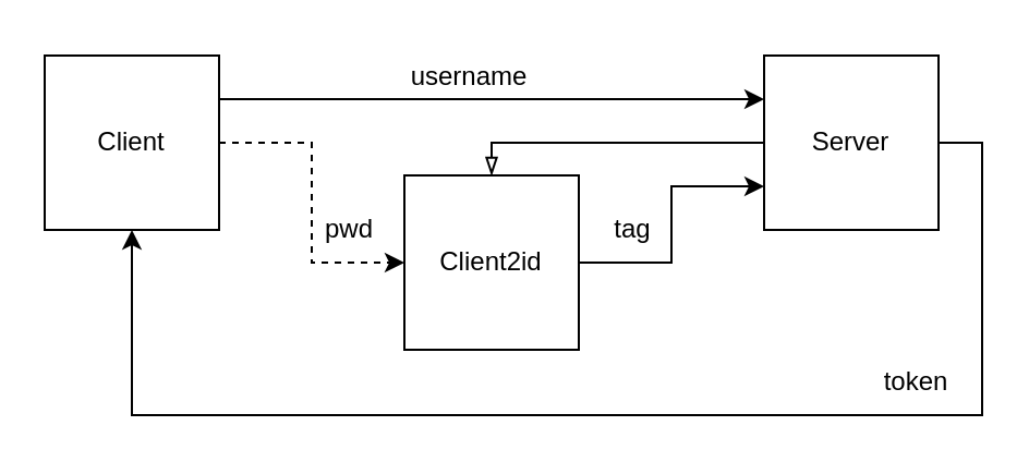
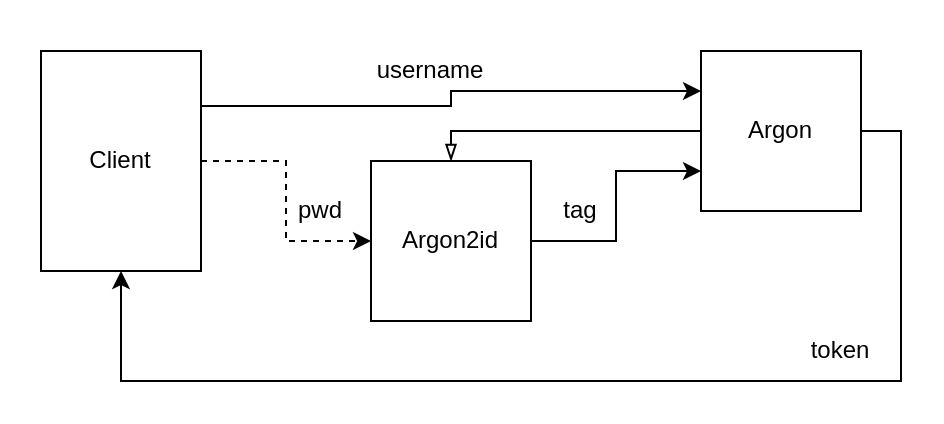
  <mxCell id="0" />
  <mxCell id="1" parent="0" />
  <mxCell id="2" style="edgeStyle=orthogonalEdgeStyle;rounded=0;orthogonalLoop=1;jettySize=auto;html=1;exitX=1;exitY=0.25;exitDx=0;exitDy=0;entryX=0;entryY=0.25;entryDx=0;entryDy=0;" edge="1" parent="1" source="4" target="6"><mxGeometry relative="1" as="geometry" /></mxCell>
  <mxCell id="3" style="edgeStyle=orthogonalEdgeStyle;rounded=0;orthogonalLoop=1;jettySize=auto;html=1;exitX=1;exitY=0.5;exitDx=0;exitDy=0;entryX=0;entryY=0.5;entryDx=0;entryDy=0;dashed=1;" edge="1" parent="1" source="4" target="9"><mxGeometry relative="1" as="geometry" /></mxCell>
- <mxCell id="4" value="Client" style="whiteSpace=wrap;html=1;aspect=fixed;" vertex="1" parent="1"><mxGeometry x="20" y="25" width="80" height="80" as="geometry" /></mxCell>
+ <mxCell id="4" value="Client" style="whiteSpace=wrap;html=1;aspect=fixed;" vertex="1" parent="1"><mxGeometry x="20" y="25" width="80" height="110" as="geometry" /></mxCell>
  <mxCell id="5" style="edgeStyle=orthogonalEdgeStyle;rounded=0;orthogonalLoop=1;jettySize=auto;html=1;exitX=1;exitY=0.5;exitDx=0;exitDy=0;entryX=0.5;entryY=1;entryDx=0;entryDy=0;" edge="1" parent="1" source="6" target="4"><mxGeometry relative="1" as="geometry"><Array as="points"><mxPoint x="450" y="65" /><mxPoint x="450" y="190" /><mxPoint x="60" y="190" /></Array></mxGeometry></mxCell>
- <mxCell id="6" value="Server" style="whiteSpace=wrap;html=1;aspect=fixed;" vertex="1" parent="1"><mxGeometry x="350" y="25" width="80" height="80" as="geometry" /></mxCell>
+ <mxCell id="6" value="Argon" style="whiteSpace=wrap;html=1;aspect=fixed;" vertex="1" parent="1"><mxGeometry x="350" y="25" width="80" height="80" as="geometry" /></mxCell>
  <mxCell id="7" style="edgeStyle=orthogonalEdgeStyle;rounded=0;orthogonalLoop=1;jettySize=auto;html=1;entryX=0;entryY=0.5;entryDx=0;entryDy=0;startArrow=blockThin;startFill=0;endArrow=none;exitX=0.5;exitY=0;exitDx=0;exitDy=0;" edge="1" parent="1" source="9" target="6"><mxGeometry relative="1" as="geometry"><mxPoint x="255" y="105" as="sourcePoint" /><Array as="points"><mxPoint x="225" y="65" /></Array></mxGeometry></mxCell>
  <mxCell id="8" style="edgeStyle=orthogonalEdgeStyle;rounded=0;orthogonalLoop=1;jettySize=auto;html=1;exitX=1;exitY=0.5;exitDx=0;exitDy=0;entryX=0;entryY=0.75;entryDx=0;entryDy=0;" edge="1" parent="1" source="9" target="6"><mxGeometry relative="1" as="geometry" /></mxCell>
- <mxCell id="9" value="Client2id" style="whiteSpace=wrap;html=1;aspect=fixed;" vertex="1" parent="1"><mxGeometry x="185" y="80" width="80" height="80" as="geometry" /></mxCell>
+ <mxCell id="9" value="Argon2id" style="whiteSpace=wrap;html=1;aspect=fixed;" vertex="1" parent="1"><mxGeometry x="185" y="80" width="80" height="80" as="geometry" /></mxCell>
  <mxCell id="10" value="username" style="text;html=1;align=center;verticalAlign=middle;whiteSpace=wrap;rounded=0;" vertex="1" parent="1"><mxGeometry x="185" y="20" width="60" height="30" as="geometry" /></mxCell>
  <mxCell id="11" value="pwd" style="text;html=1;align=center;verticalAlign=middle;whiteSpace=wrap;rounded=0;" vertex="1" parent="1"><mxGeometry x="130" y="90" width="60" height="30" as="geometry" /></mxCell>
  <mxCell id="12" value="tag" style="text;html=1;align=center;verticalAlign=middle;whiteSpace=wrap;rounded=0;" vertex="1" parent="1"><mxGeometry x="260" y="90" width="60" height="30" as="geometry" /></mxCell>
  <mxCell id="13" value="token" style="text;html=1;align=center;verticalAlign=middle;whiteSpace=wrap;rounded=0;" vertex="1" parent="1"><mxGeometry x="390" y="160" width="60" height="30" as="geometry" /></mxCell>
